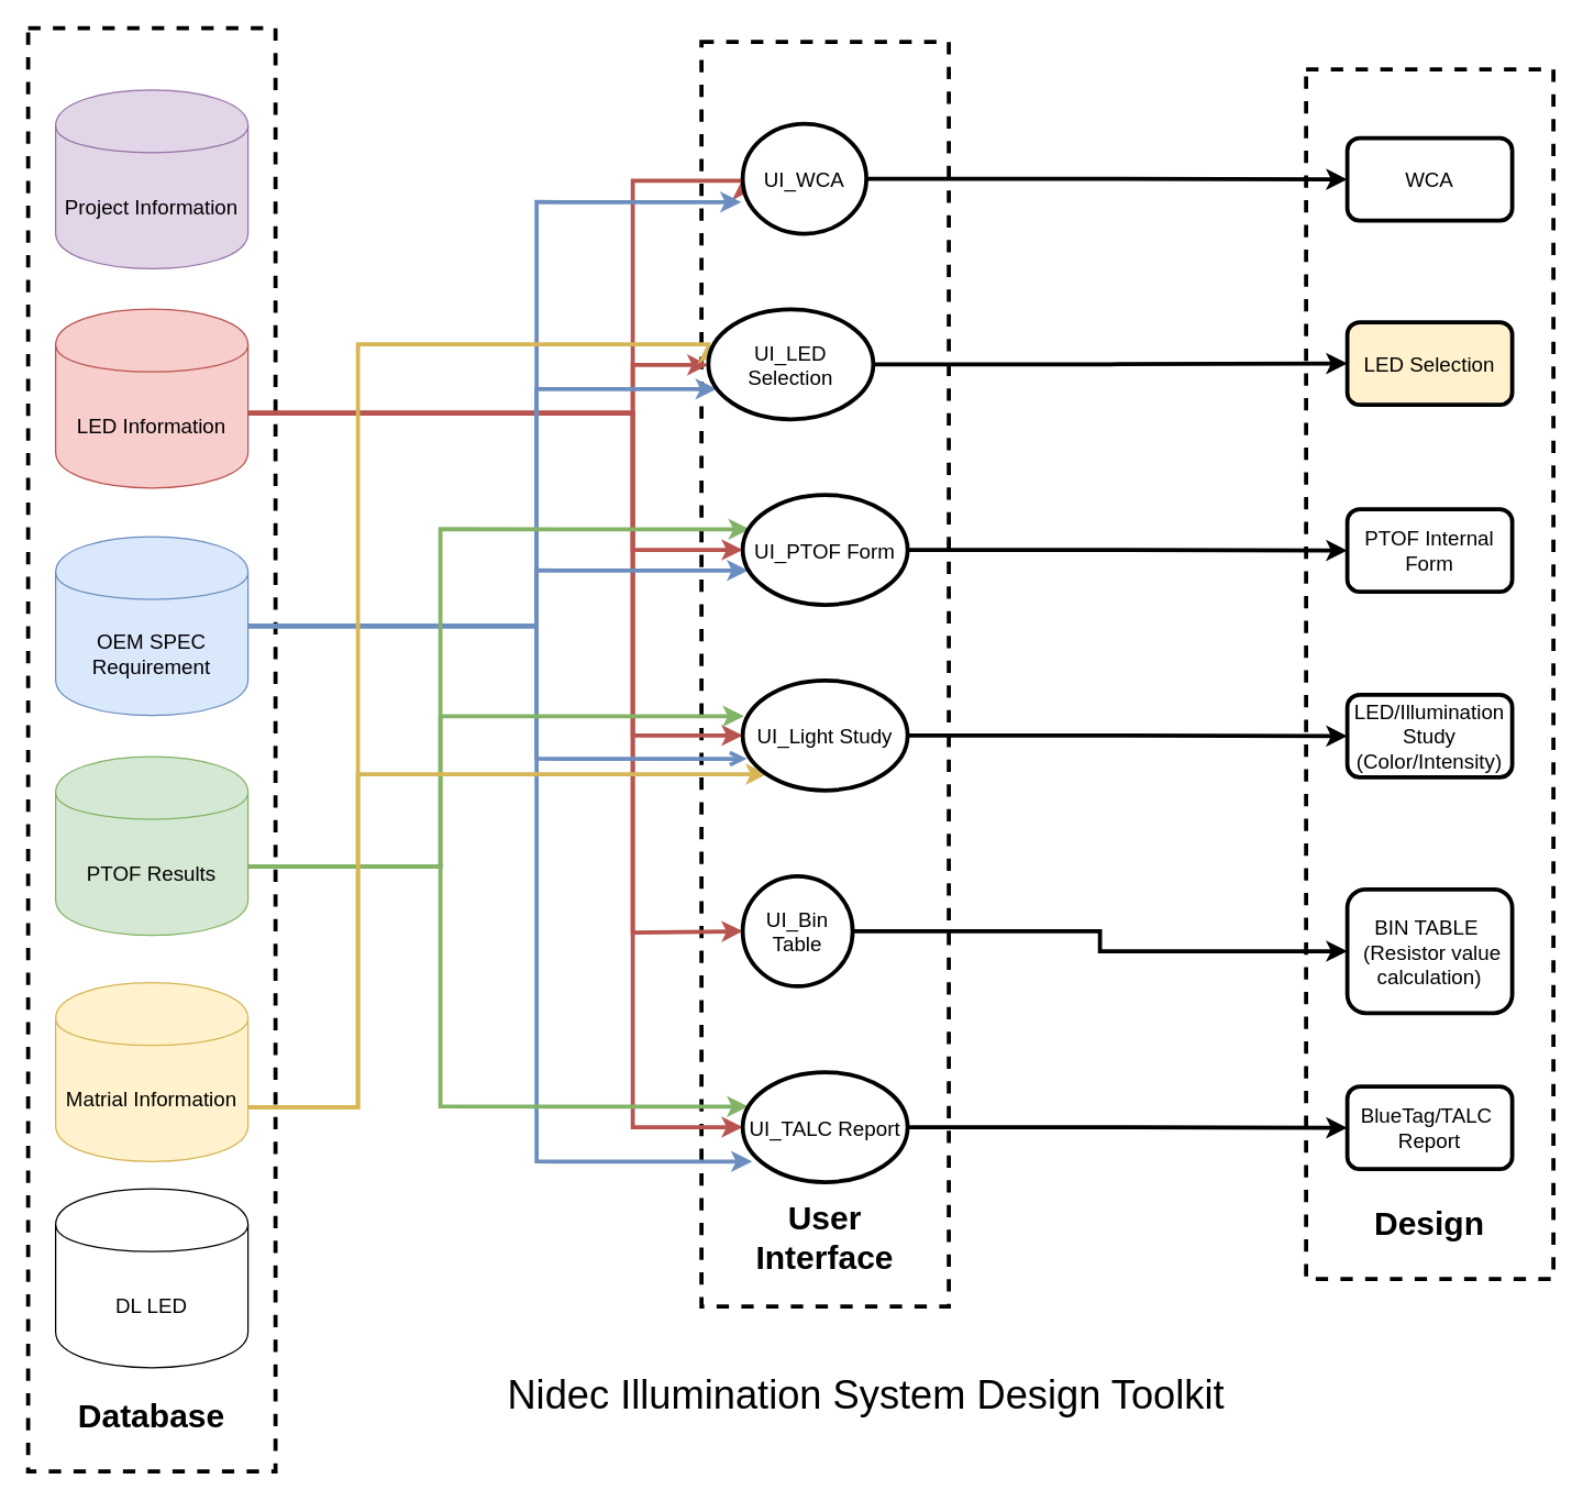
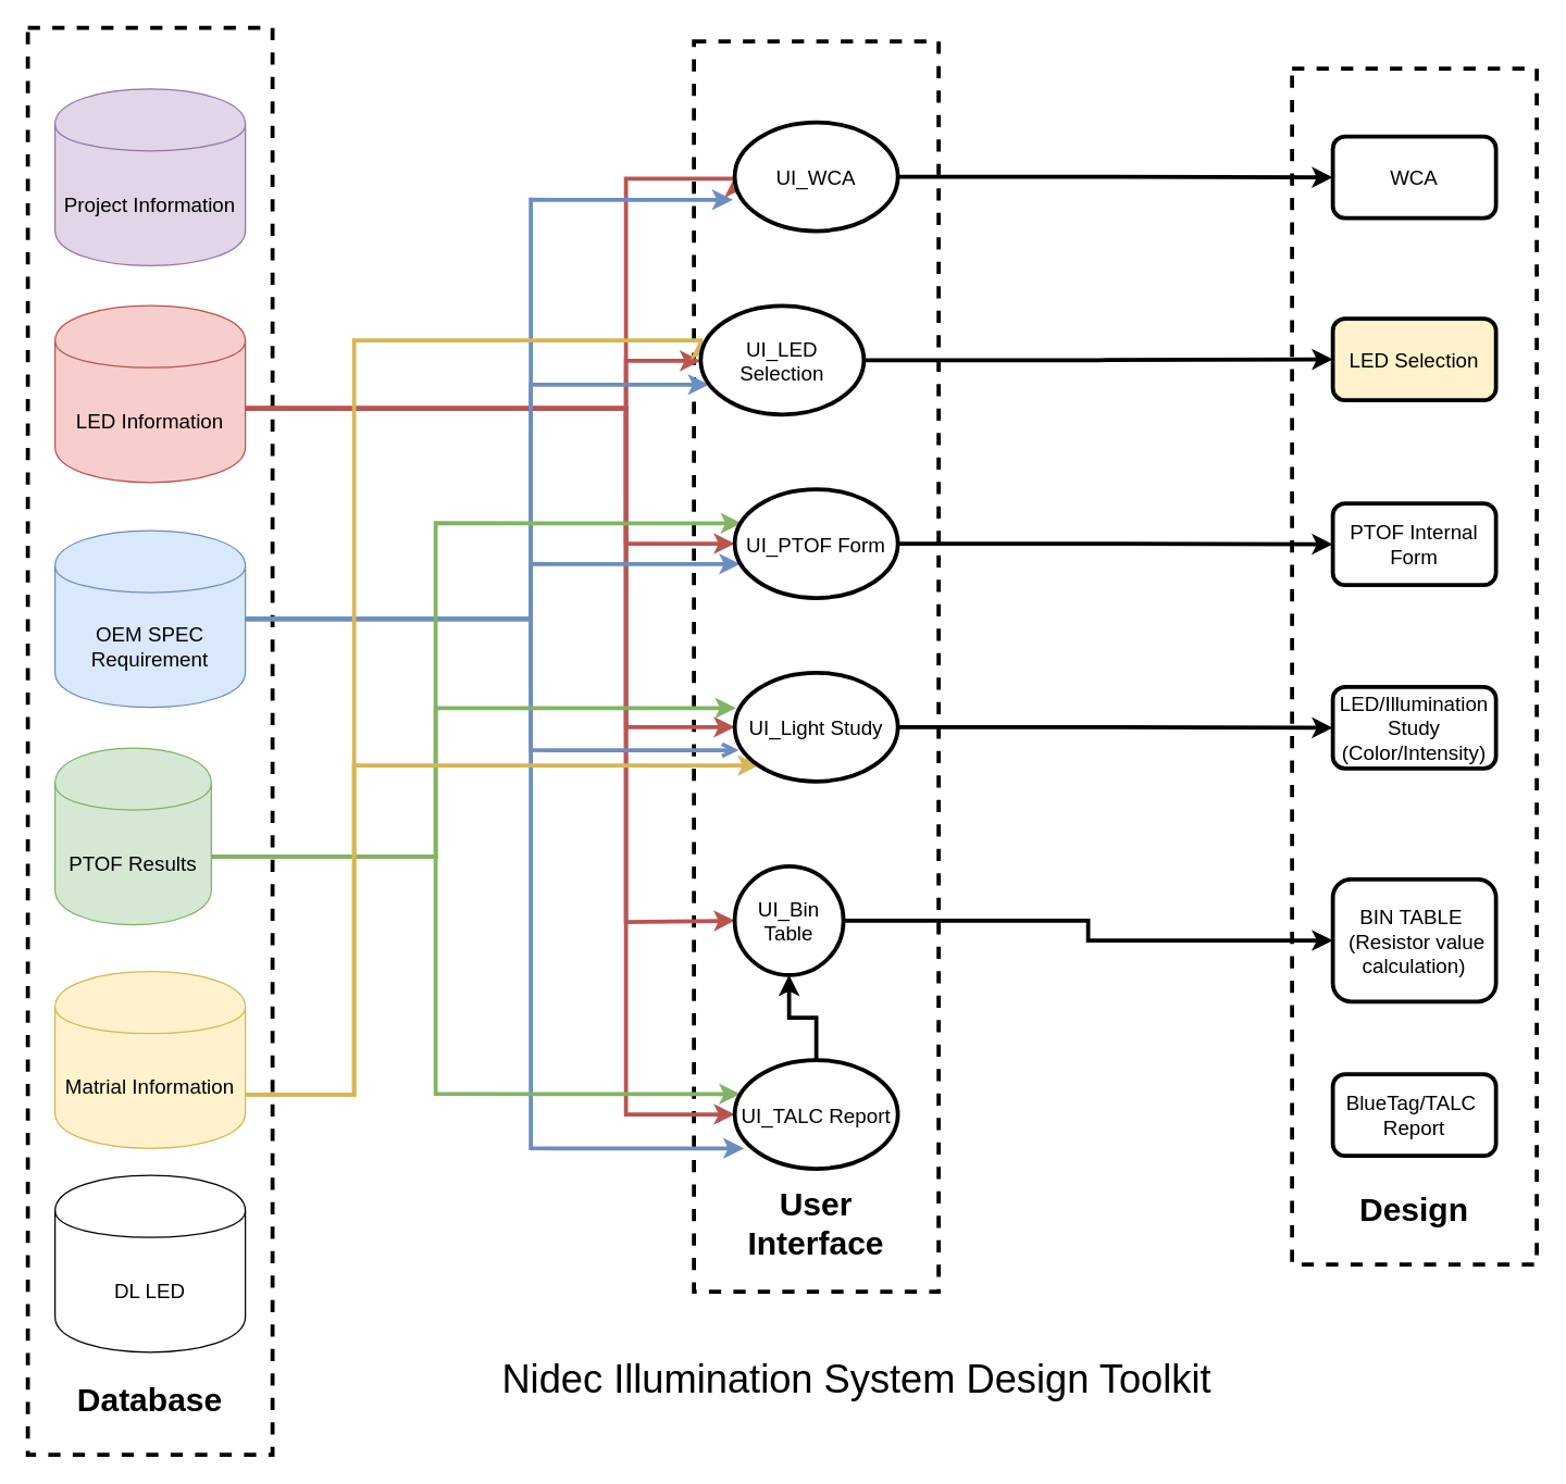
  <mxCell id="0" />
  <mxCell id="1" parent="0" />
  <mxCell id="2" value="" style="rounded=0;whiteSpace=wrap;html=1;strokeWidth=3;fillColor=none;dashed=1;" parent="1" vertex="1"><mxGeometry x="950" y="50" width="180" height="880" as="geometry" /></mxCell>
  <mxCell id="3" value="" style="rounded=0;whiteSpace=wrap;html=1;strokeWidth=3;fillColor=none;dashed=1;" parent="1" vertex="1"><mxGeometry x="510" y="30" width="180" height="920" as="geometry" /></mxCell>
  <mxCell id="4" value="" style="rounded=0;whiteSpace=wrap;html=1;strokeWidth=3;fillColor=none;dashed=1;" parent="1" vertex="1"><mxGeometry x="20" y="20" width="180" height="1050" as="geometry" /></mxCell>
  <mxCell id="5" style="edgeStyle=orthogonalEdgeStyle;rounded=0;orthogonalLoop=1;jettySize=auto;html=1;strokeWidth=3;fillColor=#f8cecc;strokeColor=#b85450;" parent="1" source="11" target="31" edge="1"><mxGeometry relative="1" as="geometry"><Array as="points"><mxPoint x="460" y="300" /><mxPoint x="460" y="265" /></Array></mxGeometry></mxCell>
  <mxCell id="6" style="edgeStyle=orthogonalEdgeStyle;rounded=0;orthogonalLoop=1;jettySize=auto;html=1;entryX=0;entryY=0.5;entryDx=0;entryDy=0;strokeWidth=3;fillColor=#f8cecc;strokeColor=#b85450;" parent="1" source="11" target="33" edge="1"><mxGeometry relative="1" as="geometry"><Array as="points"><mxPoint x="460" y="300" /><mxPoint x="460" y="400" /></Array></mxGeometry></mxCell>
  <mxCell id="7" style="edgeStyle=orthogonalEdgeStyle;rounded=0;orthogonalLoop=1;jettySize=auto;html=1;entryX=0;entryY=0.5;entryDx=0;entryDy=0;strokeWidth=3;fillColor=#f8cecc;strokeColor=#b85450;" parent="1" source="11" target="35" edge="1"><mxGeometry relative="1" as="geometry"><Array as="points"><mxPoint x="460" y="300" /><mxPoint x="460" y="535" /></Array></mxGeometry></mxCell>
  <mxCell id="8" style="edgeStyle=orthogonalEdgeStyle;rounded=0;orthogonalLoop=1;jettySize=auto;html=1;entryX=0;entryY=0.5;entryDx=0;entryDy=0;fillColor=#f8cecc;strokeColor=#b85450;strokeWidth=3;" parent="1" source="11" target="37" edge="1"><mxGeometry relative="1" as="geometry"><Array as="points"><mxPoint x="460" y="300" /><mxPoint x="460" y="678" /></Array></mxGeometry></mxCell>
  <mxCell id="9" style="edgeStyle=orthogonalEdgeStyle;rounded=0;orthogonalLoop=1;jettySize=auto;html=1;entryX=0;entryY=0.5;entryDx=0;entryDy=0;strokeWidth=3;fillColor=#f8cecc;strokeColor=#b85450;" parent="1" source="11" target="39" edge="1"><mxGeometry relative="1" as="geometry"><Array as="points"><mxPoint x="460" y="300" /><mxPoint x="460" y="820" /></Array></mxGeometry></mxCell>
  <mxCell id="10" style="edgeStyle=orthogonalEdgeStyle;rounded=0;orthogonalLoop=1;jettySize=auto;html=1;entryX=0;entryY=0.5;entryDx=0;entryDy=0;strokeWidth=3;fillColor=#f8cecc;strokeColor=#b85450;" parent="1" source="11" target="43" edge="1"><mxGeometry relative="1" as="geometry"><Array as="points"><mxPoint x="460" y="300" /><mxPoint x="460" y="131" /></Array></mxGeometry></mxCell>
  <mxCell id="11" value="LED Information" style="shape=cylinder;whiteSpace=wrap;html=1;boundedLbl=1;backgroundOutline=1;fillColor=#f8cecc;strokeColor=#b85450;fontSize=15;" parent="1" vertex="1"><mxGeometry x="40" y="224.5" width="140" height="130" as="geometry" /></mxCell>
  <mxCell id="12" style="edgeStyle=orthogonalEdgeStyle;rounded=0;orthogonalLoop=1;jettySize=auto;html=1;entryX=0.05;entryY=0.725;entryDx=0;entryDy=0;entryPerimeter=0;fillColor=#dae8fc;strokeColor=#6c8ebf;strokeWidth=3;" parent="1" source="17" target="31" edge="1"><mxGeometry relative="1" as="geometry"><Array as="points"><mxPoint x="390" y="455" /><mxPoint x="390" y="282" /></Array></mxGeometry></mxCell>
  <mxCell id="13" style="edgeStyle=orthogonalEdgeStyle;rounded=0;orthogonalLoop=1;jettySize=auto;html=1;entryX=0.033;entryY=0.688;entryDx=0;entryDy=0;entryPerimeter=0;fillColor=#dae8fc;strokeColor=#6c8ebf;strokeWidth=3;" parent="1" source="17" target="33" edge="1"><mxGeometry relative="1" as="geometry"><mxPoint x="340" y="455" as="targetPoint" /><Array as="points"><mxPoint x="390" y="455" /><mxPoint x="390" y="415" /></Array></mxGeometry></mxCell>
  <mxCell id="14" style="edgeStyle=orthogonalEdgeStyle;rounded=0;orthogonalLoop=1;jettySize=auto;html=1;entryX=0.025;entryY=0.713;entryDx=0;entryDy=0;entryPerimeter=0;fillColor=#dae8fc;strokeColor=#6c8ebf;strokeWidth=3;endArrow=open;" parent="1" source="17" target="35" edge="1"><mxGeometry relative="1" as="geometry"><Array as="points"><mxPoint x="390" y="455" /><mxPoint x="390" y="552" /></Array></mxGeometry></mxCell>
  <mxCell id="15" style="edgeStyle=orthogonalEdgeStyle;rounded=0;orthogonalLoop=1;jettySize=auto;html=1;entryX=0.058;entryY=0.813;entryDx=0;entryDy=0;entryPerimeter=0;fillColor=#dae8fc;strokeColor=#6c8ebf;strokeWidth=3;" parent="1" source="17" target="39" edge="1"><mxGeometry relative="1" as="geometry"><Array as="points"><mxPoint x="390" y="455" /><mxPoint x="390" y="844" /></Array></mxGeometry></mxCell>
  <mxCell id="16" style="edgeStyle=orthogonalEdgeStyle;rounded=0;orthogonalLoop=1;jettySize=auto;html=1;entryX=-0.011;entryY=0.713;entryDx=0;entryDy=0;entryPerimeter=0;strokeWidth=3;fillColor=#dae8fc;strokeColor=#6c8ebf;" parent="1" source="17" target="43" edge="1"><mxGeometry relative="1" as="geometry"><Array as="points"><mxPoint x="390" y="455" /><mxPoint x="390" y="147" /></Array></mxGeometry></mxCell>
  <mxCell id="17" value="OEM SPEC Requirement" style="shape=cylinder;whiteSpace=wrap;html=1;boundedLbl=1;backgroundOutline=1;fillColor=#dae8fc;strokeColor=#6c8ebf;fontSize=15;" parent="1" vertex="1"><mxGeometry x="40" y="390" width="140" height="130" as="geometry" /></mxCell>
  <mxCell id="18" style="edgeStyle=orthogonalEdgeStyle;rounded=0;orthogonalLoop=1;jettySize=auto;html=1;entryX=0.042;entryY=0.313;entryDx=0;entryDy=0;entryPerimeter=0;strokeWidth=3;fillColor=#d5e8d4;strokeColor=#82b366;" parent="1" source="21" target="33" edge="1"><mxGeometry relative="1" as="geometry"><Array as="points"><mxPoint x="320" y="630" /><mxPoint x="320" y="385" /></Array></mxGeometry></mxCell>
  <mxCell id="19" style="edgeStyle=orthogonalEdgeStyle;rounded=0;orthogonalLoop=1;jettySize=auto;html=1;entryX=0.008;entryY=0.325;entryDx=0;entryDy=0;entryPerimeter=0;strokeWidth=3;fillColor=#d5e8d4;strokeColor=#82b366;" parent="1" source="21" target="35" edge="1"><mxGeometry relative="1" as="geometry"><Array as="points"><mxPoint x="320" y="630" /><mxPoint x="320" y="521" /></Array></mxGeometry></mxCell>
  <mxCell id="20" style="edgeStyle=orthogonalEdgeStyle;rounded=0;orthogonalLoop=1;jettySize=auto;html=1;entryX=0.033;entryY=0.313;entryDx=0;entryDy=0;entryPerimeter=0;strokeWidth=3;fillColor=#d5e8d4;strokeColor=#82b366;" parent="1" source="21" target="39" edge="1"><mxGeometry relative="1" as="geometry"><Array as="points"><mxPoint x="320" y="630" /><mxPoint x="320" y="805" /></Array></mxGeometry></mxCell>
- <mxCell id="21" value="PTOF Results" style="shape=cylinder;whiteSpace=wrap;html=1;boundedLbl=1;backgroundOutline=1;fillColor=#d5e8d4;strokeColor=#82b366;fontSize=15;" parent="1" vertex="1"><mxGeometry x="40" y="550" width="140" height="130" as="geometry" /></mxCell>
+ <mxCell id="21" value="PTOF Results" style="shape=cylinder;whiteSpace=wrap;html=1;boundedLbl=1;backgroundOutline=1;fillColor=#d5e8d4;strokeColor=#82b366;fontSize=15;" parent="1" vertex="1"><mxGeometry x="40" y="550" width="115" height="130" as="geometry" /></mxCell>
  <mxCell id="22" style="edgeStyle=orthogonalEdgeStyle;rounded=0;orthogonalLoop=1;jettySize=auto;html=1;entryX=0;entryY=0.3;entryDx=0;entryDy=0;entryPerimeter=0;strokeWidth=3;fillColor=#fff2cc;strokeColor=#d6b656;" parent="1" source="24" target="31" edge="1"><mxGeometry relative="1" as="geometry"><Array as="points"><mxPoint x="260" y="805" /><mxPoint x="260" y="250" /></Array></mxGeometry></mxCell>
  <mxCell id="23" style="edgeStyle=orthogonalEdgeStyle;rounded=0;orthogonalLoop=1;jettySize=auto;html=1;entryX=0;entryY=1;entryDx=0;entryDy=0;strokeWidth=3;fillColor=#fff2cc;strokeColor=#d6b656;" parent="1" source="24" target="35" edge="1"><mxGeometry relative="1" as="geometry"><Array as="points"><mxPoint x="260" y="805" /><mxPoint x="260" y="562" /></Array></mxGeometry></mxCell>
  <mxCell id="24" value="Matrial Information" style="shape=cylinder;whiteSpace=wrap;html=1;boundedLbl=1;backgroundOutline=1;fillColor=#fff2cc;strokeColor=#d6b656;fontSize=15;" parent="1" vertex="1"><mxGeometry x="40" y="714.5" width="140" height="130" as="geometry" /></mxCell>
  <mxCell id="25" value="BIN TABLE&amp;nbsp; &amp;nbsp;(Resistor value calculation)" style="rounded=1;whiteSpace=wrap;html=1;strokeWidth=3;fontSize=15;" parent="1" vertex="1"><mxGeometry x="980" y="646.5" width="120" height="90" as="geometry" /></mxCell>
  <mxCell id="26" value="BlueTag/TALC&amp;nbsp; Report" style="rounded=1;whiteSpace=wrap;html=1;strokeWidth=3;fontSize=15;" parent="1" vertex="1"><mxGeometry x="980" y="790" width="120" height="60" as="geometry" /></mxCell>
  <mxCell id="27" value="LED/Illumination Study (Color/Intensity)" style="rounded=1;whiteSpace=wrap;html=1;strokeWidth=3;fontSize=15;" parent="1" vertex="1"><mxGeometry x="980" y="505" width="120" height="60" as="geometry" /></mxCell>
  <mxCell id="28" value="PTOF Internal Form" style="rounded=1;whiteSpace=wrap;html=1;strokeWidth=3;fontSize=15;" parent="1" vertex="1"><mxGeometry x="980" y="370" width="120" height="60" as="geometry" /></mxCell>
  <mxCell id="29" value="LED Selection" style="rounded=1;whiteSpace=wrap;html=1;strokeWidth=3;fontSize=15;fillColor=#fff2cc;" parent="1" vertex="1"><mxGeometry x="980" y="234" width="120" height="60" as="geometry" /></mxCell>
  <mxCell id="30" style="edgeStyle=orthogonalEdgeStyle;rounded=0;orthogonalLoop=1;jettySize=auto;html=1;entryX=0;entryY=0.5;entryDx=0;entryDy=0;strokeWidth=3;" parent="1" source="31" target="29" edge="1"><mxGeometry relative="1" as="geometry" /></mxCell>
  <mxCell id="31" value="UI_LED Selection" style="ellipse;whiteSpace=wrap;html=1;strokeWidth=3;fontSize=15;" parent="1" vertex="1"><mxGeometry x="515" y="224.5" width="120" height="80" as="geometry" /></mxCell>
  <mxCell id="32" style="edgeStyle=orthogonalEdgeStyle;rounded=0;orthogonalLoop=1;jettySize=auto;html=1;entryX=0;entryY=0.5;entryDx=0;entryDy=0;strokeWidth=3;" parent="1" source="33" target="28" edge="1"><mxGeometry relative="1" as="geometry" /></mxCell>
  <mxCell id="33" value="&lt;span style=&quot;white-space: normal; font-size: 15px;&quot;&gt;UI_PTOF Form&lt;/span&gt;" style="ellipse;whiteSpace=wrap;html=1;strokeWidth=3;fontSize=15;" parent="1" vertex="1"><mxGeometry x="540" y="359.5" width="120" height="80" as="geometry" /></mxCell>
  <mxCell id="34" style="edgeStyle=orthogonalEdgeStyle;rounded=0;orthogonalLoop=1;jettySize=auto;html=1;entryX=0;entryY=0.5;entryDx=0;entryDy=0;strokeWidth=3;" parent="1" source="35" target="27" edge="1"><mxGeometry relative="1" as="geometry" /></mxCell>
  <mxCell id="35" value="&lt;span style=&quot;white-space: normal; font-size: 15px;&quot;&gt;UI_Light Study&lt;/span&gt;" style="ellipse;whiteSpace=wrap;html=1;strokeWidth=3;fontSize=15;" parent="1" vertex="1"><mxGeometry x="540" y="494.5" width="120" height="80" as="geometry" /></mxCell>
  <mxCell id="36" style="edgeStyle=orthogonalEdgeStyle;rounded=0;orthogonalLoop=1;jettySize=auto;html=1;entryX=0;entryY=0.5;entryDx=0;entryDy=0;strokeWidth=3;" parent="1" source="37" target="25" edge="1"><mxGeometry relative="1" as="geometry" /></mxCell>
  <mxCell id="37" value="&lt;span style=&quot;white-space: normal; font-size: 15px;&quot;&gt;UI_Bin Table&lt;/span&gt;" style="ellipse;whiteSpace=wrap;html=1;strokeWidth=3;fontSize=15;" parent="1" vertex="1"><mxGeometry x="540" y="637" width="80" height="80" as="geometry" /></mxCell>
- <mxCell id="38" style="edgeStyle=orthogonalEdgeStyle;rounded=0;orthogonalLoop=1;jettySize=auto;html=1;strokeWidth=3;" parent="1" source="39" target="26" edge="1"><mxGeometry relative="1" as="geometry" /></mxCell>
+ <mxCell id="38" style="edgeStyle=orthogonalEdgeStyle;rounded=0;orthogonalLoop=1;jettySize=auto;html=1;strokeWidth=3;" parent="1" source="39" target="37" edge="1"><mxGeometry relative="1" as="geometry" /></mxCell>
  <mxCell id="39" value="&lt;span style=&quot;white-space: normal; font-size: 15px;&quot;&gt;UI_TALC Report&lt;/span&gt;" style="ellipse;whiteSpace=wrap;html=1;strokeWidth=3;fontSize=15;" parent="1" vertex="1"><mxGeometry x="540" y="779.5" width="120" height="80" as="geometry" /></mxCell>
  <mxCell id="40" value="Project Information" style="shape=cylinder;whiteSpace=wrap;html=1;boundedLbl=1;backgroundOutline=1;fillColor=#e1d5e7;strokeColor=#9673a6;fontSize=15;" parent="1" vertex="1"><mxGeometry x="40" y="65" width="140" height="130" as="geometry" /></mxCell>
  <mxCell id="41" value="WCA" style="rounded=1;whiteSpace=wrap;html=1;strokeWidth=3;fontSize=15;" parent="1" vertex="1"><mxGeometry x="980" y="100" width="120" height="60" as="geometry" /></mxCell>
  <mxCell id="42" style="edgeStyle=orthogonalEdgeStyle;rounded=0;orthogonalLoop=1;jettySize=auto;html=1;strokeWidth=3;" parent="1" source="43" target="41" edge="1"><mxGeometry relative="1" as="geometry" /></mxCell>
- <mxCell id="43" value="UI_WCA" style="ellipse;whiteSpace=wrap;html=1;strokeWidth=3;fontSize=15;" parent="1" vertex="1"><mxGeometry x="540" y="89.5" width="90" height="80" as="geometry" /></mxCell>
+ <mxCell id="43" value="UI_WCA" style="ellipse;whiteSpace=wrap;html=1;strokeWidth=3;fontSize=15;" parent="1" vertex="1"><mxGeometry x="540" y="89.5" width="120" height="80" as="geometry" /></mxCell>
  <mxCell id="44" value="&lt;font style=&quot;font-size: 24px;&quot;&gt;Database&lt;/font&gt;" style="text;html=1;strokeColor=none;fillColor=none;align=center;verticalAlign=middle;whiteSpace=wrap;rounded=0;dashed=1;fontStyle=1;fontSize=24;" parent="1" vertex="1"><mxGeometry x="40" y="995" width="140" height="70" as="geometry" /></mxCell>
  <mxCell id="45" value="&lt;font style=&quot;font-size: 24px&quot;&gt;User Interface&lt;/font&gt;" style="text;html=1;strokeColor=none;fillColor=none;align=center;verticalAlign=middle;whiteSpace=wrap;rounded=0;dashed=1;fontStyle=1;fontSize=24;" parent="1" vertex="1"><mxGeometry x="530" y="869.5" width="140" height="60" as="geometry" /></mxCell>
  <mxCell id="46" value="&lt;font style=&quot;font-size: 24px&quot;&gt;Design&lt;/font&gt;" style="text;html=1;strokeColor=none;fillColor=none;align=center;verticalAlign=middle;whiteSpace=wrap;rounded=0;dashed=1;fontStyle=1;fontSize=24;" parent="1" vertex="1"><mxGeometry x="970" y="860" width="140" height="60" as="geometry" /></mxCell>
  <mxCell id="47" value="&lt;font style=&quot;font-size: 29px&quot;&gt;Nidec Illumination System Design Toolkit&lt;/font&gt;" style="text;html=1;strokeColor=none;fillColor=none;align=center;verticalAlign=middle;whiteSpace=wrap;rounded=0;dashed=1;fontSize=24;" parent="1" vertex="1"><mxGeometry x="220" y="990" width="820" height="50" as="geometry" /></mxCell>
  <mxCell id="48" value="DL LED" style="shape=cylinder;whiteSpace=wrap;html=1;boundedLbl=1;backgroundOutline=1;fontSize=15;" vertex="1" parent="1"><mxGeometry x="40" y="864.5" width="140" height="130" as="geometry" /></mxCell>
